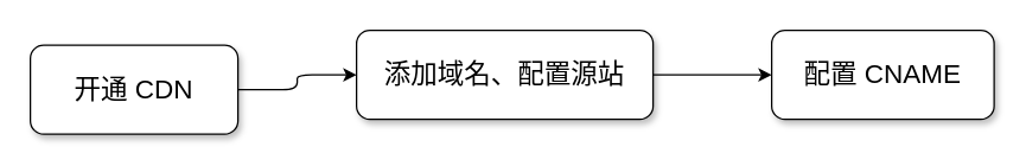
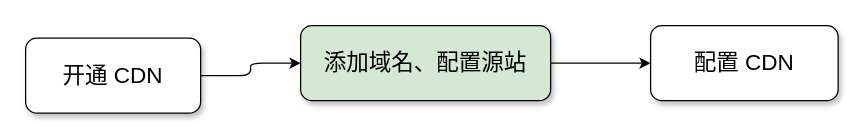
  <mxCell id="0" />
  <mxCell id="1" parent="0" />
  <mxCell id="2" value="" style="edgeStyle=orthogonalEdgeStyle;orthogonalLoop=1;jettySize=auto;html=1;fontSize=18;" edge="1" parent="1" source="3" target="5"><mxGeometry relative="1" as="geometry" /></mxCell>
  <mxCell id="3" value="&lt;font style=&quot;font-size: 18px&quot;&gt;开通 CDN&lt;/font&gt;" style="whiteSpace=wrap;html=1;glass=0;shadow=1;rounded=1;" vertex="1" parent="1"><mxGeometry x="20" y="30" width="140" height="60" as="geometry" /></mxCell>
  <mxCell id="4" value="" style="edgeStyle=orthogonalEdgeStyle;orthogonalLoop=1;jettySize=auto;html=1;fontSize=18;" edge="1" parent="1" source="5" target="6"><mxGeometry relative="1" as="geometry" /></mxCell>
- <mxCell id="5" value="&lt;font style=&quot;font-size: 18px&quot;&gt;添加域名、配置源站&lt;br&gt;&lt;/font&gt;" style="whiteSpace=wrap;html=1;glass=0;shadow=1;rounded=1;" vertex="1" parent="1"><mxGeometry x="240" y="20" width="200" height="60" as="geometry" /></mxCell>
- <mxCell id="6" value="&lt;font style=&quot;font-size: 18px&quot;&gt;配置 CNAME&lt;/font&gt;" style="whiteSpace=wrap;html=1;glass=0;shadow=1;rounded=1;" vertex="1" parent="1"><mxGeometry x="520" y="20" width="150" height="60" as="geometry" /></mxCell>
+ <mxCell id="5" value="&lt;font style=&quot;font-size: 18px&quot;&gt;添加域名、配置源站&lt;br&gt;&lt;/font&gt;" style="whiteSpace=wrap;html=1;glass=0;shadow=1;rounded=1;fillColor=#d5e8d4;" vertex="1" parent="1"><mxGeometry x="240" y="20" width="200" height="60" as="geometry" /></mxCell>
+ <mxCell id="6" value="&lt;font style=&quot;font-size: 18px&quot;&gt;配置 CDN&lt;/font&gt;" style="whiteSpace=wrap;html=1;glass=0;shadow=1;rounded=1;" vertex="1" parent="1"><mxGeometry x="520" y="20" width="150" height="60" as="geometry" /></mxCell>
